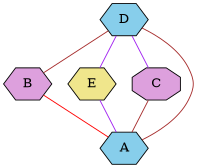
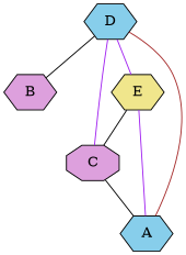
  strict graph {
    node [fillcolor=plum shape=hexagon style=filled]
    edge [color=purple]
    B
    D [fillcolor=skyblue]
    E [fillcolor=khaki]
    C [shape=octagon]
    A [fillcolor=skyblue]
-   B -- A [color=red]
-   D -- B [color=brown]
+   D -- B [color=black]
    D -- E
    D -- C
    D -- A [color=brown]
+   E -- C [color=black]
    E -- A
-   C -- A [color=brown]
+   C -- A [color=black]
  }
